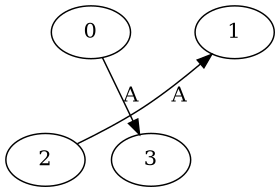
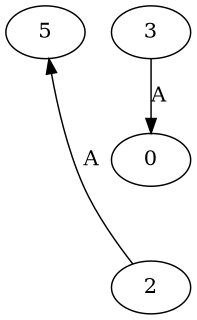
  digraph {
    rankdir=TB
    0
    2
    3
-   1
+   1 [label=5]
    0 -> 2 [label=A style=invis]
-   0 -> 3 [label=A]
+   3 -> 0 [label=A]
    2 -> 1 [constraint=false label=A]
  }
